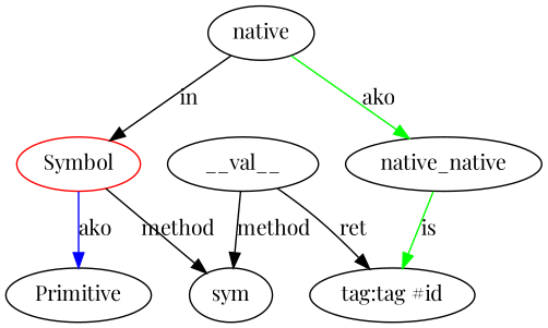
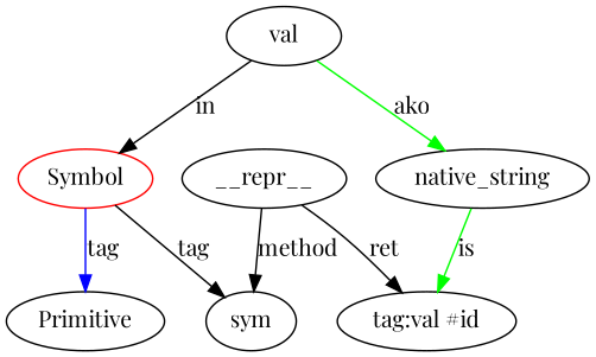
  digraph {
    fontname="Playfair Display"
    node [fontname="Playfair Display"]
    edge [fontname="Playfair Display"]
    Symbol [color=red]
    Primitive
    sym
-   val [label=native]
-   native_string [label=native_native]
-   "tag:val #id" [label="tag:tag #id"]
-   __repr__ [label=__val__]
-   Symbol -> Primitive [color=blue label=ako]
-   Symbol -> sym [label=method]
+   val
+   native_string
+   "tag:val #id"
+   __repr__
+   Symbol -> Primitive [color=blue label=tag]
+   Symbol -> sym [label=tag]
    val -> Symbol [label=in]
    val -> native_string [color=green label=ako]
    native_string -> "tag:val #id" [color=green label=is]
    __repr__ -> sym [label=method]
    __repr__ -> "tag:val #id" [label=ret]
  }
